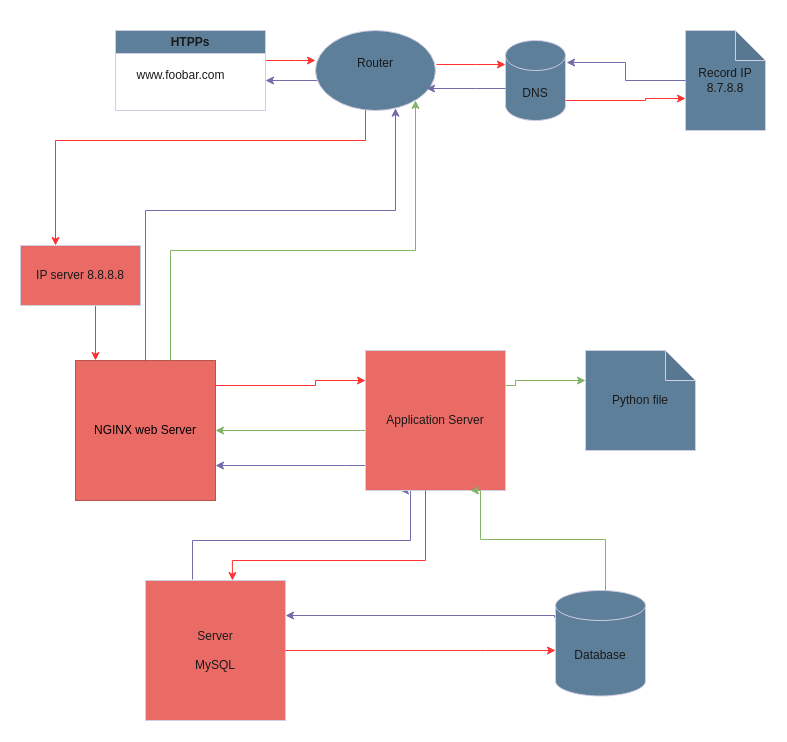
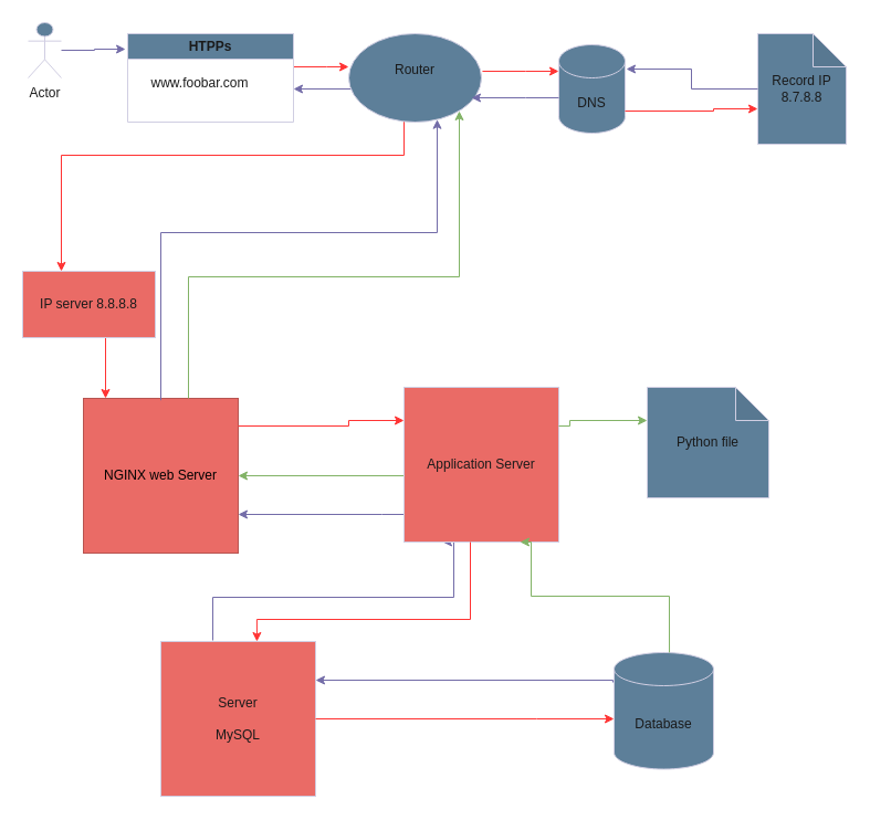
  <mxCell id="0" />
  <mxCell id="1" parent="0" />
  <mxCell id="2" style="edgeStyle=orthogonalEdgeStyle;rounded=0;orthogonalLoop=1;jettySize=auto;html=1;strokeColor=#FF3333;fontColor=#1A1A1A;" edge="1" parent="1" source="3"><mxGeometry relative="1" as="geometry"><mxPoint x="315" y="60" as="targetPoint" /><Array as="points"><mxPoint x="295" y="60" /><mxPoint x="295" y="60" /></Array></mxGeometry></mxCell>
  <mxCell id="3" value="HTPPs" style="swimlane;whiteSpace=wrap;html=1;labelBackgroundColor=none;fillColor=#5D7F99;strokeColor=#D0CEE2;fontColor=#1A1A1A;" vertex="1" parent="1"><mxGeometry x="115" y="30" width="150" height="80" as="geometry" /></mxCell>
  <mxCell id="4" value="www.foobar.com" style="text;html=1;align=center;verticalAlign=middle;resizable=0;points=[];autosize=1;strokeColor=none;fillColor=none;labelBackgroundColor=none;fontColor=#1A1A1A;" vertex="1" parent="3"><mxGeometry x="10" y="30" width="110" height="30" as="geometry" /></mxCell>
  <mxCell id="5" value="NGINX web Server" style="whiteSpace=wrap;html=1;aspect=fixed;labelBackgroundColor=none;fillColor=#EA6B66;strokeColor=#b85450;" vertex="1" parent="1"><mxGeometry x="75" y="360" width="140" height="140" as="geometry" /></mxCell>
  <mxCell id="6" style="edgeStyle=orthogonalEdgeStyle;rounded=0;orthogonalLoop=1;jettySize=auto;html=1;entryX=0.25;entryY=1;entryDx=0;entryDy=0;strokeColor=#736CA8;fontColor=#1A1A1A;exitX=0.336;exitY=-0.007;exitDx=0;exitDy=0;exitPerimeter=0;" edge="1" parent="1" source="7" target="10"><mxGeometry relative="1" as="geometry"><Array as="points"><mxPoint x="192" y="540" /><mxPoint x="410" y="540" /></Array></mxGeometry></mxCell>
  <mxCell id="7" value="&lt;div&gt;Server&lt;/div&gt;&lt;div&gt;&lt;br&gt;&lt;/div&gt;MySQL" style="whiteSpace=wrap;html=1;aspect=fixed;labelBackgroundColor=none;fillColor=#EA6B66;strokeColor=#D0CEE2;fontColor=#1A1A1A;" vertex="1" parent="1"><mxGeometry x="145" y="580" width="140" height="140" as="geometry" /></mxCell>
  <mxCell id="8" style="edgeStyle=orthogonalEdgeStyle;rounded=0;orthogonalLoop=1;jettySize=auto;html=1;entryX=1;entryY=0.75;entryDx=0;entryDy=0;strokeColor=#736CA8;fontColor=#1A1A1A;" edge="1" parent="1" source="10" target="5"><mxGeometry relative="1" as="geometry"><Array as="points"><mxPoint x="345" y="465" /><mxPoint x="345" y="465" /></Array></mxGeometry></mxCell>
  <mxCell id="9" style="edgeStyle=orthogonalEdgeStyle;rounded=0;orthogonalLoop=1;jettySize=auto;html=1;entryX=1;entryY=0.5;entryDx=0;entryDy=0;strokeColor=#82b366;fontColor=#1A1A1A;fillColor=#d5e8d4;exitX=0.014;exitY=0.579;exitDx=0;exitDy=0;exitPerimeter=0;" edge="1" parent="1" source="10" target="5"><mxGeometry relative="1" as="geometry"><Array as="points"><mxPoint x="378" y="431" /><mxPoint x="378" y="430" /></Array></mxGeometry></mxCell>
  <mxCell id="10" value="&lt;div&gt;Application Server&lt;/div&gt;" style="whiteSpace=wrap;html=1;aspect=fixed;labelBackgroundColor=none;fillColor=#EA6B66;strokeColor=#D0CEE2;fontColor=#1A1A1A;" vertex="1" parent="1"><mxGeometry x="365" y="350" width="140" height="140" as="geometry" /></mxCell>
  <mxCell id="11" style="edgeStyle=orthogonalEdgeStyle;rounded=0;orthogonalLoop=1;jettySize=auto;html=1;entryX=1;entryY=0.25;entryDx=0;entryDy=0;strokeColor=#736CA8;fontColor=#1A1A1A;exitX=-0.011;exitY=0.256;exitDx=0;exitDy=0;exitPerimeter=0;" edge="1" parent="1" source="12" target="7"><mxGeometry relative="1" as="geometry"><Array as="points"><mxPoint x="554" y="615" /></Array></mxGeometry></mxCell>
  <mxCell id="12" value="&lt;div&gt;Database&lt;/div&gt;" style="shape=cylinder3;whiteSpace=wrap;html=1;boundedLbl=1;backgroundOutline=1;size=15;labelBackgroundColor=none;fillColor=#5D7F99;strokeColor=#D0CEE2;fontColor=#1A1A1A;" vertex="1" parent="1"><mxGeometry x="555" y="590" width="90" height="105.5" as="geometry" /></mxCell>
  <mxCell id="13" value="DNS" style="shape=cylinder3;whiteSpace=wrap;html=1;boundedLbl=1;backgroundOutline=1;size=15;labelBackgroundColor=none;fillColor=#5D7F99;strokeColor=#D0CEE2;fontColor=#1A1A1A;" vertex="1" parent="1"><mxGeometry x="505" y="40" width="60" height="80" as="geometry" /></mxCell>
+ <mxCell id="14" value="Actor" style="shape=umlActor;verticalLabelPosition=bottom;verticalAlign=top;html=1;outlineConnect=0;strokeColor=#D0CEE2;fontColor=#1A1A1A;fillColor=#5D7F99;" vertex="1" parent="1"><mxGeometry x="25" y="20" width="30" height="50" as="geometry" /></mxCell>
  <mxCell id="15" value="&lt;div&gt;Record IP&lt;/div&gt;&lt;div&gt;8.7.8.8&lt;br&gt;&lt;/div&gt;" style="shape=note;whiteSpace=wrap;html=1;backgroundOutline=1;darkOpacity=0.05;strokeColor=#D0CEE2;fontColor=#1A1A1A;fillColor=#5D7F99;" vertex="1" parent="1"><mxGeometry x="685" y="30" width="80" height="100" as="geometry" /></mxCell>
  <mxCell id="16" style="edgeStyle=orthogonalEdgeStyle;rounded=0;orthogonalLoop=1;jettySize=auto;html=1;strokeColor=#FF3333;fontColor=#1A1A1A;" edge="1" parent="1" source="13" target="15"><mxGeometry relative="1" as="geometry"><mxPoint x="535" y="80" as="targetPoint" /><Array as="points"><mxPoint x="525" y="80" /><mxPoint x="525" y="100" /><mxPoint x="645" y="100" /><mxPoint x="645" y="98" /></Array></mxGeometry></mxCell>
+ <mxCell id="17" style="edgeStyle=orthogonalEdgeStyle;rounded=0;orthogonalLoop=1;jettySize=auto;html=1;entryX=-0.013;entryY=0.175;entryDx=0;entryDy=0;entryPerimeter=0;strokeColor=#736CA8;fontColor=#1A1A1A;" edge="1" parent="1" source="14" target="3"><mxGeometry relative="1" as="geometry" /></mxCell>
  <mxCell id="18" style="edgeStyle=orthogonalEdgeStyle;rounded=0;orthogonalLoop=1;jettySize=auto;html=1;strokeColor=#FF3333;fontColor=#1A1A1A;" edge="1" parent="1" source="5" target="10"><mxGeometry relative="1" as="geometry"><mxPoint x="371" y="380" as="targetPoint" /><Array as="points"><mxPoint x="315" y="385" /><mxPoint x="315" y="380" /></Array></mxGeometry></mxCell>
  <mxCell id="19" value="" style="edgeStyle=orthogonalEdgeStyle;rounded=0;orthogonalLoop=1;jettySize=auto;html=1;strokeColor=#FF3333;fontColor=#1A1A1A;" edge="1" parent="1" source="21" target="25"><mxGeometry relative="1" as="geometry"><Array as="points"><mxPoint x="365" y="140" /><mxPoint x="55" y="140" /></Array></mxGeometry></mxCell>
  <mxCell id="20" style="edgeStyle=orthogonalEdgeStyle;rounded=0;orthogonalLoop=1;jettySize=auto;html=1;strokeColor=#736CA8;fontColor=#1A1A1A;exitX=0.083;exitY=0.625;exitDx=0;exitDy=0;exitPerimeter=0;" edge="1" parent="1" source="21"><mxGeometry relative="1" as="geometry"><mxPoint x="265" y="80" as="targetPoint" /><Array as="points" /></mxGeometry></mxCell>
  <mxCell id="21" value="&lt;div&gt;Router&lt;/div&gt;&lt;div&gt;&lt;br&gt;&lt;/div&gt;" style="ellipse;whiteSpace=wrap;html=1;strokeColor=#D0CEE2;fontColor=#1A1A1A;fillColor=#5D7F99;" vertex="1" parent="1"><mxGeometry x="315" y="30" width="120" height="80" as="geometry" /></mxCell>
  <mxCell id="22" style="edgeStyle=orthogonalEdgeStyle;rounded=0;orthogonalLoop=1;jettySize=auto;html=1;strokeColor=#FF3333;fontColor=#1A1A1A;exitX=1.008;exitY=0.425;exitDx=0;exitDy=0;exitPerimeter=0;" edge="1" parent="1" source="21"><mxGeometry relative="1" as="geometry"><mxPoint x="395" y="89.441" as="sourcePoint" /><mxPoint x="505" y="64" as="targetPoint" /><Array as="points"><mxPoint x="475" y="64" /><mxPoint x="475" y="64" /></Array></mxGeometry></mxCell>
  <mxCell id="23" style="edgeStyle=orthogonalEdgeStyle;rounded=0;orthogonalLoop=1;jettySize=auto;html=1;strokeColor=#736CA8;fontColor=#1A1A1A;" edge="1" parent="1"><mxGeometry relative="1" as="geometry"><mxPoint x="505" y="88" as="sourcePoint" /><mxPoint x="426" y="88" as="targetPoint" /><Array as="points"><mxPoint x="475" y="88" /><mxPoint x="475" y="88" /></Array></mxGeometry></mxCell>
  <mxCell id="24" style="edgeStyle=orthogonalEdgeStyle;rounded=0;orthogonalLoop=1;jettySize=auto;html=1;strokeColor=#FF3333;fontColor=#1A1A1A;" edge="1" parent="1" source="25"><mxGeometry relative="1" as="geometry"><mxPoint x="95" y="360" as="targetPoint" /><Array as="points"><mxPoint x="95" y="290" /><mxPoint x="95" y="290" /></Array></mxGeometry></mxCell>
  <mxCell id="25" value="IP server 8.8.8.8" style="whiteSpace=wrap;html=1;fillColor=#EA6B66;strokeColor=#D0CEE2;fontColor=#1A1A1A;" vertex="1" parent="1"><mxGeometry x="20" y="245" width="120" height="60" as="geometry" /></mxCell>
  <mxCell id="26" value="Python file" style="shape=note;whiteSpace=wrap;html=1;backgroundOutline=1;darkOpacity=0.05;strokeColor=#D0CEE2;fontColor=#1A1A1A;fillColor=#5D7F99;" vertex="1" parent="1"><mxGeometry x="585" y="350" width="110" height="100" as="geometry" /></mxCell>
  <mxCell id="27" style="edgeStyle=orthogonalEdgeStyle;rounded=0;orthogonalLoop=1;jettySize=auto;html=1;entryX=0;entryY=0.3;entryDx=0;entryDy=0;entryPerimeter=0;strokeColor=#82b366;fontColor=#1A1A1A;fillColor=#d5e8d4;exitX=1;exitY=0.25;exitDx=0;exitDy=0;" edge="1" parent="1" source="10" target="26"><mxGeometry relative="1" as="geometry"><Array as="points"><mxPoint x="515" y="380" /></Array></mxGeometry></mxCell>
  <mxCell id="28" style="edgeStyle=orthogonalEdgeStyle;rounded=0;orthogonalLoop=1;jettySize=auto;html=1;strokeColor=#FF3333;fontColor=#1A1A1A;" edge="1" parent="1" source="7" target="12"><mxGeometry relative="1" as="geometry"><mxPoint x="715" y="420" as="targetPoint" /><Array as="points"><mxPoint x="485" y="650" /><mxPoint x="485" y="650" /></Array></mxGeometry></mxCell>
  <mxCell id="29" style="edgeStyle=orthogonalEdgeStyle;rounded=0;orthogonalLoop=1;jettySize=auto;html=1;strokeColor=#FF3333;fontColor=#1A1A1A;fillColor=#f8cecc;entryX=0.621;entryY=0;entryDx=0;entryDy=0;entryPerimeter=0;" edge="1" parent="1" source="10" target="7"><mxGeometry relative="1" as="geometry"><mxPoint x="635" y="430" as="targetPoint" /><Array as="points"><mxPoint x="425" y="560" /><mxPoint x="232" y="560" /></Array></mxGeometry></mxCell>
  <mxCell id="30" style="edgeStyle=orthogonalEdgeStyle;rounded=0;orthogonalLoop=1;jettySize=auto;html=1;entryX=0.75;entryY=1;entryDx=0;entryDy=0;strokeColor=#82b366;fontColor=#1A1A1A;fillColor=#d5e8d4;exitX=0.556;exitY=0;exitDx=0;exitDy=0;exitPerimeter=0;" edge="1" parent="1" source="12" target="10"><mxGeometry relative="1" as="geometry"><mxPoint x="480" y="580" as="sourcePoint" /><mxPoint x="473" y="520" as="targetPoint" /><Array as="points"><mxPoint x="605" y="539" /><mxPoint x="480" y="539" /></Array></mxGeometry></mxCell>
  <mxCell id="31" style="edgeStyle=orthogonalEdgeStyle;rounded=0;orthogonalLoop=1;jettySize=auto;html=1;strokeColor=#736CA8;fontColor=#1A1A1A;exitX=0.5;exitY=0;exitDx=0;exitDy=0;" edge="1" parent="1" target="21"><mxGeometry relative="1" as="geometry"><mxPoint x="145" y="361.72" as="sourcePoint" /><mxPoint x="342.574" y="150.004" as="targetPoint" /><Array as="points"><mxPoint x="145" y="210" /><mxPoint x="395" y="210" /></Array></mxGeometry></mxCell>
  <mxCell id="32" style="edgeStyle=orthogonalEdgeStyle;rounded=0;orthogonalLoop=1;jettySize=auto;html=1;strokeColor=#82b366;fontColor=#1A1A1A;fillColor=#d5e8d4;" edge="1" parent="1"><mxGeometry relative="1" as="geometry"><mxPoint x="170" y="360" as="sourcePoint" /><mxPoint x="415" y="100" as="targetPoint" /><Array as="points"><mxPoint x="170" y="250" /><mxPoint x="415" y="250" /></Array></mxGeometry></mxCell>
  <mxCell id="33" style="edgeStyle=orthogonalEdgeStyle;rounded=0;orthogonalLoop=1;jettySize=auto;html=1;entryX=1.017;entryY=0.275;entryDx=0;entryDy=0;entryPerimeter=0;strokeColor=#736CA8;fontColor=#1A1A1A;" edge="1" parent="1" source="15" target="13"><mxGeometry relative="1" as="geometry" /></mxCell>
